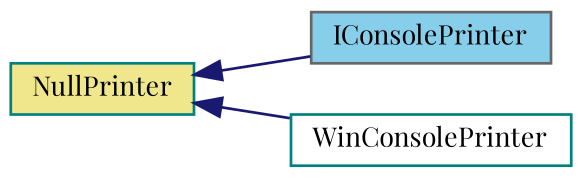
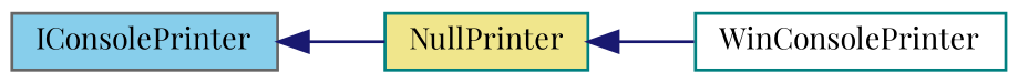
  digraph {
    fontname="Playfair Display"
    rankdir=LR
    node [color=teal fontname="Playfair Display" fontsize=10 shape=record style=filled]
    edge [color=midnightblue dir=back fontname="Playfair Display" fontsize=10 labelfontname=Helvetica labelfontsize=10 style=solid]
    n1 [color=gray40 fillcolor=skyblue height=0.2 label=IConsolePrinter width=0.4]
    n2 [fillcolor=khaki height=0.2 label=NullPrinter width=0.4]
    n3 [fillcolor=white height=0.2 label=WinConsolePrinter width=0.4]
-   n2 -> n1
+   n1 -> n2
    n2 -> n3
  }
